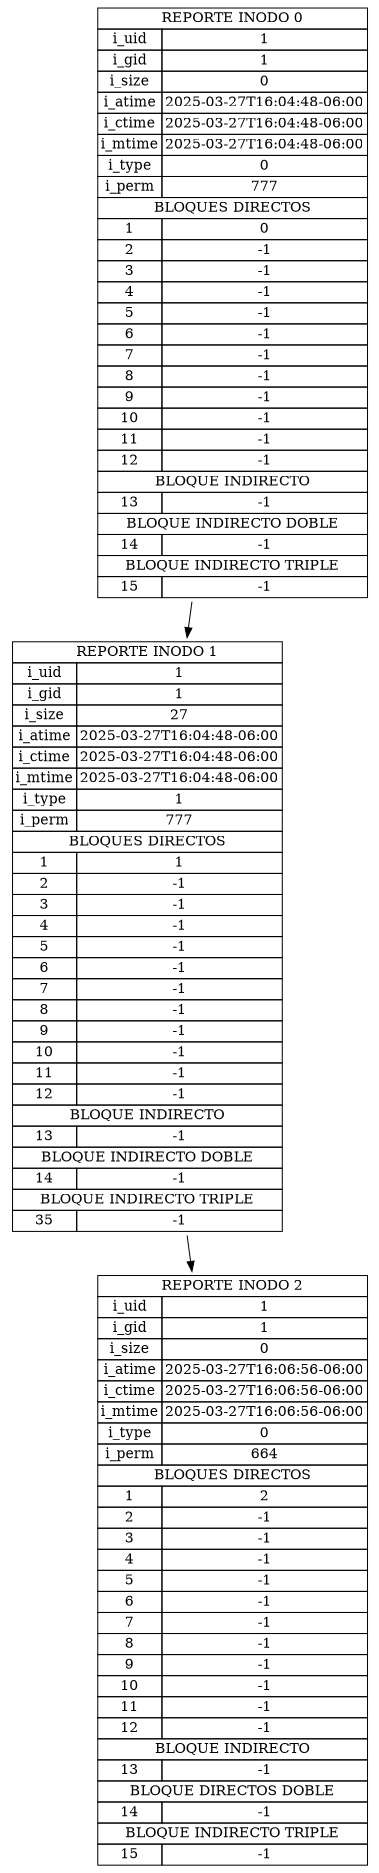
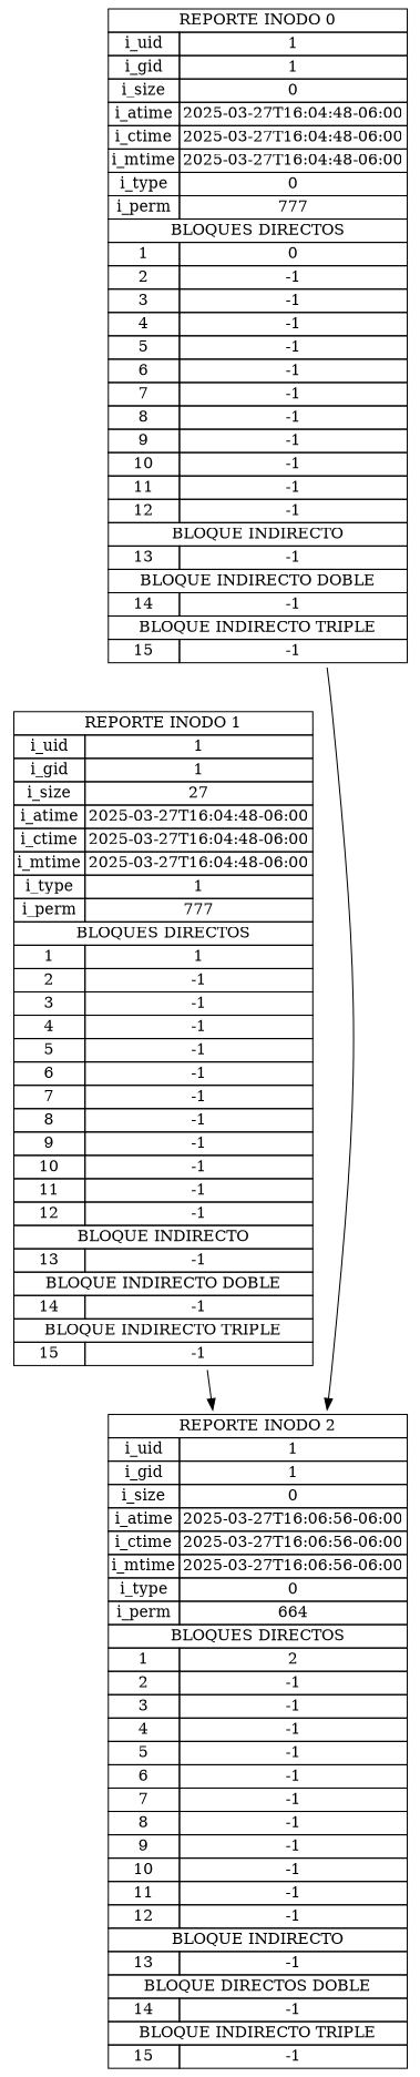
  digraph {
    node [shape=plaintext]
    n1 [label=<             <table border="0" cellborder="1" cellspacing="0">                 <tr><td colspan="2"> REPORTE INODO 0 </td></tr>                 <tr><td>i_uid</td><td>1</td></tr>                 <tr><td>i_gid</td><td>1</td></tr>                 <tr><td>i_size</td><td>0</td></tr>                 <tr><td>i_atime</td><td>2025-03-27T16:04:48-06:00</td></tr>                 <tr><td>i_ctime</td><td>2025-03-27T16:04:48-06:00</td></tr>                 <tr><td>i_mtime</td><td>2025-03-27T16:04:48-06:00</td></tr>                 <tr><td>i_type</td><td>0</td></tr>                 <tr><td>i_perm</td><td>777</td></tr>                 <tr><td colspan="2">BLOQUES DIRECTOS</td></tr>             <tr><td>1</td><td>0</td></tr><tr><td>2</td><td>-1</td></tr><tr><td>3</td><td>-1</td></tr><tr><td>4</td><td>-1</td></tr><tr><td>5</td><td>-1</td></tr><tr><td>6</td><td>-1</td></tr><tr><td>7</td><td>-1</td></tr><tr><td>8</td><td>-1</td></tr><tr><td>9</td><td>-1</td></tr><tr><td>10</td><td>-1</td></tr><tr><td>11</td><td>-1</td></tr><tr><td>12</td><td>-1</td></tr>                 <tr><td colspan="2">BLOQUE INDIRECTO</td></tr>                 <tr><td>13</td><td>-1</td></tr>                 <tr><td colspan="2">BLOQUE INDIRECTO DOBLE</td></tr>                 <tr><td>14</td><td>-1</td></tr>                 <tr><td colspan="2">BLOQUE INDIRECTO TRIPLE</td></tr>                 <tr><td>15</td><td>-1</td></tr>             </table>>]
-   n2 [label=<             <table border="0" cellborder="1" cellspacing="0">                 <tr><td colspan="2"> REPORTE INODO 1 </td></tr>                 <tr><td>i_uid</td><td>1</td></tr>                 <tr><td>i_gid</td><td>1</td></tr>                 <tr><td>i_size</td><td>27</td></tr>                 <tr><td>i_atime</td><td>2025-03-27T16:04:48-06:00</td></tr>                 <tr><td>i_ctime</td><td>2025-03-27T16:04:48-06:00</td></tr>                 <tr><td>i_mtime</td><td>2025-03-27T16:04:48-06:00</td></tr>                 <tr><td>i_type</td><td>1</td></tr>                 <tr><td>i_perm</td><td>777</td></tr>                 <tr><td colspan="2">BLOQUES DIRECTOS</td></tr>             <tr><td>1</td><td>1</td></tr><tr><td>2</td><td>-1</td></tr><tr><td>3</td><td>-1</td></tr><tr><td>4</td><td>-1</td></tr><tr><td>5</td><td>-1</td></tr><tr><td>6</td><td>-1</td></tr><tr><td>7</td><td>-1</td></tr><tr><td>8</td><td>-1</td></tr><tr><td>9</td><td>-1</td></tr><tr><td>10</td><td>-1</td></tr><tr><td>11</td><td>-1</td></tr><tr><td>12</td><td>-1</td></tr>                 <tr><td colspan="2">BLOQUE INDIRECTO</td></tr>                 <tr><td>13</td><td>-1</td></tr>                 <tr><td colspan="2">BLOQUE INDIRECTO DOBLE</td></tr>                 <tr><td>14</td><td>-1</td></tr>                 <tr><td colspan="2">BLOQUE INDIRECTO TRIPLE</td></tr>                 <tr><td>35</td><td>-1</td></tr>             </table>>]
+   n2 [label=<             <table border="0" cellborder="1" cellspacing="0">                 <tr><td colspan="2"> REPORTE INODO 1 </td></tr>                 <tr><td>i_uid</td><td>1</td></tr>                 <tr><td>i_gid</td><td>1</td></tr>                 <tr><td>i_size</td><td>27</td></tr>                 <tr><td>i_atime</td><td>2025-03-27T16:04:48-06:00</td></tr>                 <tr><td>i_ctime</td><td>2025-03-27T16:04:48-06:00</td></tr>                 <tr><td>i_mtime</td><td>2025-03-27T16:04:48-06:00</td></tr>                 <tr><td>i_type</td><td>1</td></tr>                 <tr><td>i_perm</td><td>777</td></tr>                 <tr><td colspan="2">BLOQUES DIRECTOS</td></tr>             <tr><td>1</td><td>1</td></tr><tr><td>2</td><td>-1</td></tr><tr><td>3</td><td>-1</td></tr><tr><td>4</td><td>-1</td></tr><tr><td>5</td><td>-1</td></tr><tr><td>6</td><td>-1</td></tr><tr><td>7</td><td>-1</td></tr><tr><td>8</td><td>-1</td></tr><tr><td>9</td><td>-1</td></tr><tr><td>10</td><td>-1</td></tr><tr><td>11</td><td>-1</td></tr><tr><td>12</td><td>-1</td></tr>                 <tr><td colspan="2">BLOQUE INDIRECTO</td></tr>                 <tr><td>13</td><td>-1</td></tr>                 <tr><td colspan="2">BLOQUE INDIRECTO DOBLE</td></tr>                 <tr><td>14</td><td>-1</td></tr>                 <tr><td colspan="2">BLOQUE INDIRECTO TRIPLE</td></tr>                 <tr><td>15</td><td>-1</td></tr>             </table>>]
    n3 [label=<             <table border="0" cellborder="1" cellspacing="0">                 <tr><td colspan="2"> REPORTE INODO 2 </td></tr>                 <tr><td>i_uid</td><td>1</td></tr>                 <tr><td>i_gid</td><td>1</td></tr>                 <tr><td>i_size</td><td>0</td></tr>                 <tr><td>i_atime</td><td>2025-03-27T16:06:56-06:00</td></tr>                 <tr><td>i_ctime</td><td>2025-03-27T16:06:56-06:00</td></tr>                 <tr><td>i_mtime</td><td>2025-03-27T16:06:56-06:00</td></tr>                 <tr><td>i_type</td><td>0</td></tr>                 <tr><td>i_perm</td><td>664</td></tr>                 <tr><td colspan="2">BLOQUES DIRECTOS</td></tr>             <tr><td>1</td><td>2</td></tr><tr><td>2</td><td>-1</td></tr><tr><td>3</td><td>-1</td></tr><tr><td>4</td><td>-1</td></tr><tr><td>5</td><td>-1</td></tr><tr><td>6</td><td>-1</td></tr><tr><td>7</td><td>-1</td></tr><tr><td>8</td><td>-1</td></tr><tr><td>9</td><td>-1</td></tr><tr><td>10</td><td>-1</td></tr><tr><td>11</td><td>-1</td></tr><tr><td>12</td><td>-1</td></tr>                 <tr><td colspan="2">BLOQUE INDIRECTO</td></tr>                 <tr><td>13</td><td>-1</td></tr>                 <tr><td colspan="2">BLOQUE DIRECTOS DOBLE</td></tr>                 <tr><td>14</td><td>-1</td></tr>                 <tr><td colspan="2">BLOQUE INDIRECTO TRIPLE</td></tr>                 <tr><td>15</td><td>-1</td></tr>             </table>>]
-   n1 -> n2
+   n1 -> n3
    n2 -> n3
  }
